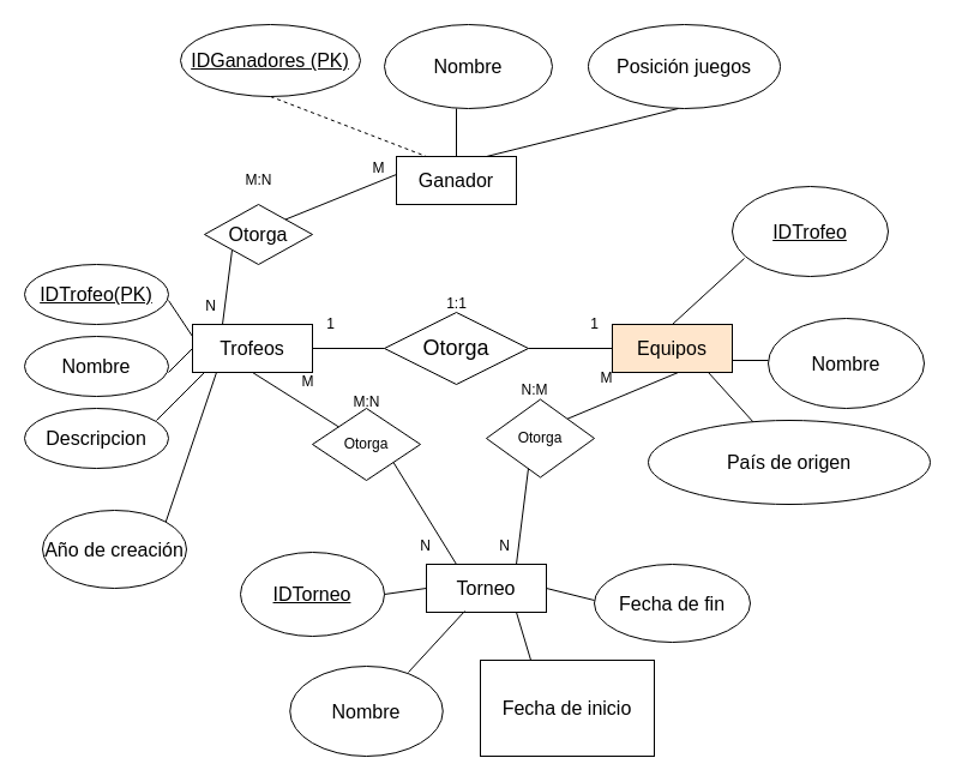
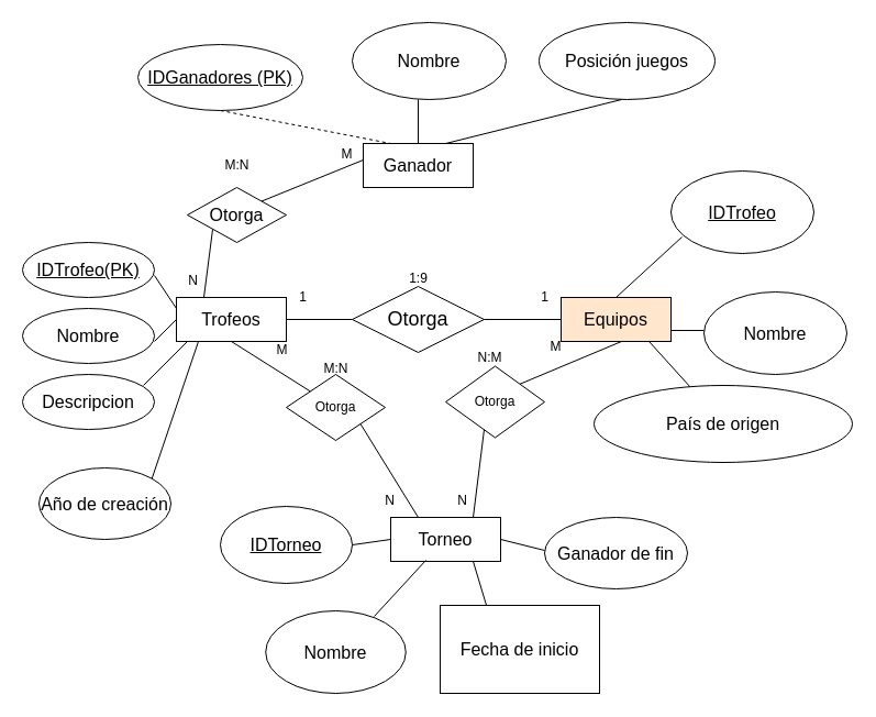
  <mxCell id="0" />
  <mxCell id="1" parent="0" />
  <mxCell id="2" value="&lt;span style=&quot;font-size: 18px;&quot;&gt;Otorga&lt;/span&gt;" style="shape=rhombus;perimeter=rhombusPerimeter;whiteSpace=wrap;html=1;align=center;" parent="1" vertex="1"><mxGeometry x="320" y="260" width="120" height="60" as="geometry" /></mxCell>
  <mxCell id="3" value="" style="line;strokeWidth=1;rotatable=0;dashed=0;labelPosition=right;align=left;verticalAlign=middle;spacingTop=0;spacingLeft=6;points=[];portConstraint=eastwest;" parent="1" vertex="1"><mxGeometry x="440" y="285" width="70" height="10" as="geometry" /></mxCell>
  <mxCell id="4" value="" style="line;strokeWidth=1;rotatable=0;dashed=0;labelPosition=right;align=left;verticalAlign=middle;spacingTop=0;spacingLeft=6;points=[];portConstraint=eastwest;" parent="1" vertex="1"><mxGeometry x="260" y="285" width="60" height="10" as="geometry" /></mxCell>
  <mxCell id="5" value="&lt;font size=&quot;3&quot;&gt;Trofeos&lt;/font&gt;" style="whiteSpace=wrap;html=1;align=center;" parent="1" vertex="1"><mxGeometry x="160" y="270" width="100" height="40" as="geometry" /></mxCell>
  <mxCell id="6" value="&lt;font size=&quot;3&quot;&gt;Equipos&lt;/font&gt;" style="whiteSpace=wrap;html=1;align=center;fillColor=#ffe6cc;" parent="1" vertex="1"><mxGeometry x="510" y="270" width="100" height="40" as="geometry" /></mxCell>
  <mxCell id="7" value="&lt;font style=&quot;font-size: 16px;&quot;&gt;Ganador&lt;/font&gt;" style="whiteSpace=wrap;html=1;align=center;" parent="1" vertex="1"><mxGeometry x="330" y="130" width="100" height="40" as="geometry" /></mxCell>
  <mxCell id="8" value="&lt;span style=&quot;font-size: 16px;&quot;&gt;Torneo&lt;/span&gt;" style="whiteSpace=wrap;html=1;align=center;" parent="1" vertex="1"><mxGeometry x="355" y="470" width="100" height="40" as="geometry" /></mxCell>
  <mxCell id="9" value="&lt;font style=&quot;font-size: 16px;&quot;&gt;Otorga&lt;/font&gt;" style="shape=rhombus;perimeter=rhombusPerimeter;whiteSpace=wrap;html=1;align=center;" parent="1" vertex="1"><mxGeometry x="170" y="170" width="90" height="50" as="geometry" /></mxCell>
  <mxCell id="10" value="Otorga" style="shape=rhombus;perimeter=rhombusPerimeter;whiteSpace=wrap;html=1;align=center;" parent="1" vertex="1"><mxGeometry x="260" y="340" width="90" height="60" as="geometry" /></mxCell>
  <mxCell id="11" value="Otorga" style="shape=rhombus;perimeter=rhombusPerimeter;whiteSpace=wrap;html=1;align=center;" parent="1" vertex="1"><mxGeometry x="405" y="332.5" width="90" height="65" as="geometry" /></mxCell>
  <mxCell id="12" value="" style="endArrow=none;html=1;rounded=0;entryX=1;entryY=0;entryDx=0;entryDy=0;" parent="1" target="9" edge="1"><mxGeometry relative="1" as="geometry"><mxPoint x="330" y="145" as="sourcePoint" /><mxPoint x="250" y="245" as="targetPoint" /></mxGeometry></mxCell>
  <mxCell id="13" value="" style="endArrow=none;html=1;rounded=0;exitX=0.25;exitY=0;exitDx=0;exitDy=0;" parent="1" source="5" edge="1"><mxGeometry relative="1" as="geometry"><mxPoint x="40" y="210" as="sourcePoint" /><mxPoint x="193" y="208" as="targetPoint" /></mxGeometry></mxCell>
  <mxCell id="14" value="" style="endArrow=none;html=1;rounded=0;" parent="1" source="10" edge="1"><mxGeometry relative="1" as="geometry"><mxPoint x="130" y="400" as="sourcePoint" /><mxPoint x="210" y="310" as="targetPoint" /></mxGeometry></mxCell>
  <mxCell id="15" value="" style="endArrow=none;html=1;rounded=0;entryX=0.25;entryY=0;entryDx=0;entryDy=0;exitX=1;exitY=1;exitDx=0;exitDy=0;" parent="1" source="10" target="8" edge="1"><mxGeometry relative="1" as="geometry"><mxPoint x="210" y="460" as="sourcePoint" /><mxPoint x="295" y="390" as="targetPoint" /></mxGeometry></mxCell>
  <mxCell id="16" value="" style="endArrow=none;html=1;rounded=0;exitX=1;exitY=0;exitDx=0;exitDy=0;" parent="1" source="11" edge="1"><mxGeometry relative="1" as="geometry"><mxPoint x="405" y="310" as="sourcePoint" /><mxPoint x="565" y="310" as="targetPoint" /></mxGeometry></mxCell>
  <mxCell id="17" value="" style="endArrow=none;html=1;rounded=0;" parent="1" edge="1"><mxGeometry relative="1" as="geometry"><mxPoint x="380" y="130" as="sourcePoint" /><mxPoint x="380" y="90" as="targetPoint" /></mxGeometry></mxCell>
- <mxCell id="18" value="&lt;font style=&quot;font-size: 16px;&quot;&gt;&lt;u&gt;IDGanadores (PK)&lt;/u&gt;&lt;/font&gt;" style="ellipse;whiteSpace=wrap;html=1;align=center;" parent="1" vertex="1"><mxGeometry x="150" width="150" height="60" as="geometry" y="20" /></mxCell>
+ <mxCell id="18" value="&lt;font style=&quot;font-size: 16px;&quot;&gt;&lt;u&gt;IDGanadores (PK)&lt;/u&gt;&lt;/font&gt;" style="ellipse;whiteSpace=wrap;html=1;align=center;" parent="1" vertex="1"><mxGeometry x="125" y="40" width="150" height="60" as="geometry" /></mxCell>
  <mxCell id="19" value="&lt;font style=&quot;font-size: 16px;&quot;&gt;Nombre&lt;/font&gt;" style="ellipse;whiteSpace=wrap;html=1;align=center;" parent="1" vertex="1"><mxGeometry x="320" width="140" height="70" as="geometry" y="20" /></mxCell>
  <mxCell id="20" value="" style="endArrow=none;html=1;rounded=0;entryX=0.25;entryY=0;entryDx=0;entryDy=0;exitX=0.5;exitY=1;exitDx=0;exitDy=0;dashed=1;" parent="1" source="18" target="7" edge="1"><mxGeometry relative="1" as="geometry"><mxPoint x="210" y="80" as="sourcePoint" /><mxPoint x="370" y="80" as="targetPoint" /></mxGeometry></mxCell>
  <mxCell id="21" value="&lt;font style=&quot;font-size: 16px;&quot;&gt;Posición juegos&lt;/font&gt;" style="ellipse;whiteSpace=wrap;html=1;align=center;" parent="1" vertex="1"><mxGeometry x="490" width="160" height="70" as="geometry" y="20" /></mxCell>
  <mxCell id="22" value="" style="endArrow=none;html=1;rounded=0;" parent="1" edge="1"><mxGeometry relative="1" as="geometry"><mxPoint x="405" y="130" as="sourcePoint" /><mxPoint x="565" y="90" as="targetPoint" /></mxGeometry></mxCell>
  <mxCell id="23" value="&lt;font style=&quot;font-size: 16px;&quot;&gt;&lt;u&gt;IDTrofeo(PK)&lt;/u&gt;&lt;/font&gt;" style="ellipse;whiteSpace=wrap;html=1;align=center;" parent="1" vertex="1"><mxGeometry x="20" y="220" width="120" height="50" as="geometry" /></mxCell>
  <mxCell id="24" value="&lt;font style=&quot;font-size: 16px;&quot;&gt;Descripcion&lt;/font&gt;" style="ellipse;whiteSpace=wrap;html=1;align=center;" parent="1" vertex="1"><mxGeometry x="20" y="340" width="120" height="50" as="geometry" /></mxCell>
  <mxCell id="25" value="&lt;font style=&quot;font-size: 16px;&quot;&gt;Nombre&lt;/font&gt;" style="ellipse;whiteSpace=wrap;html=1;align=center;" parent="1" vertex="1"><mxGeometry x="20" y="280" width="120" height="50" as="geometry" /></mxCell>
  <mxCell id="26" value="&lt;span style=&quot;font-size: 16px;&quot;&gt;Año de creación&lt;/span&gt;" style="ellipse;whiteSpace=wrap;html=1;align=center;" parent="1" vertex="1"><mxGeometry x="35" y="425" width="120" height="65" as="geometry" /></mxCell>
  <mxCell id="27" value="" style="endArrow=none;html=1;rounded=0;entryX=0;entryY=0.25;entryDx=0;entryDy=0;" parent="1" target="5" edge="1"><mxGeometry relative="1" as="geometry"><mxPoint x="140" y="250" as="sourcePoint" /><mxPoint x="295" y="244.29" as="targetPoint" /></mxGeometry></mxCell>
  <mxCell id="28" value="&lt;font style=&quot;font-size: 16px;&quot;&gt;Nombre&lt;/font&gt;" style="ellipse;whiteSpace=wrap;html=1;" vertex="1" parent="1"><mxGeometry x="241.25" y="555" width="127.5" height="75" as="geometry" /></mxCell>
  <mxCell id="29" value="" style="endArrow=none;html=1;rounded=0;" edge="1" parent="1"><mxGeometry width="50" height="50" relative="1" as="geometry"><mxPoint x="140" y="310" as="sourcePoint" /><mxPoint x="160" y="290" as="targetPoint" /></mxGeometry></mxCell>
  <mxCell id="30" value="" style="endArrow=none;html=1;rounded=0;" edge="1" parent="1"><mxGeometry width="50" height="50" relative="1" as="geometry"><mxPoint x="130" y="350" as="sourcePoint" /><mxPoint x="170" y="310" as="targetPoint" /></mxGeometry></mxCell>
  <mxCell id="31" value="" style="endArrow=none;html=1;rounded=0;exitX=1;exitY=0;exitDx=0;exitDy=0;" edge="1" parent="1" source="26"><mxGeometry width="50" height="50" relative="1" as="geometry"><mxPoint x="130" y="360" as="sourcePoint" /><mxPoint x="180" y="310" as="targetPoint" /></mxGeometry></mxCell>
- <mxCell id="32" value="&lt;font style=&quot;font-size: 16px;&quot;&gt;Fecha de fin&lt;/font&gt;" style="ellipse;whiteSpace=wrap;html=1;" vertex="1" parent="1"><mxGeometry x="495" y="470" width="130" height="65" as="geometry" /></mxCell>
+ <mxCell id="32" value="&lt;font style=&quot;font-size: 16px;&quot;&gt;Ganador de fin&lt;/font&gt;" style="ellipse;whiteSpace=wrap;html=1;" vertex="1" parent="1"><mxGeometry x="495" y="470" width="130" height="65" as="geometry" /></mxCell>
  <mxCell id="33" value="&lt;font size=&quot;1&quot;&gt;&lt;u style=&quot;font-size: 16px;&quot;&gt;IDTorneo&lt;/u&gt;&lt;/font&gt;" style="ellipse;whiteSpace=wrap;html=1;" vertex="1" parent="1"><mxGeometry x="200" y="460" width="120" height="70" as="geometry" /></mxCell>
  <mxCell id="34" value="&lt;font style=&quot;font-size: 16px;&quot;&gt;Fecha de inicio&lt;/font&gt;" style="whiteSpace=wrap;html=1;rounded=0;" vertex="1" parent="1"><mxGeometry x="400" y="550" width="145" height="80" as="geometry" /></mxCell>
  <mxCell id="35" value="" style="endArrow=none;html=1;rounded=0;exitX=0.29;exitY=0;exitDx=0;exitDy=0;exitPerimeter=0;" edge="1" parent="1" source="34"><mxGeometry width="50" height="50" relative="1" as="geometry"><mxPoint x="380" y="560" as="sourcePoint" /><mxPoint x="430" y="510" as="targetPoint" /></mxGeometry></mxCell>
  <mxCell id="36" value="" style="endArrow=none;html=1;rounded=0;entryX=0.32;entryY=0.975;entryDx=0;entryDy=0;entryPerimeter=0;" edge="1" parent="1" target="8"><mxGeometry width="50" height="50" relative="1" as="geometry"><mxPoint x="340" y="560" as="sourcePoint" /><mxPoint x="380" y="520" as="targetPoint" /><Array as="points" /></mxGeometry></mxCell>
  <mxCell id="37" value="" style="endArrow=none;html=1;rounded=0;exitX=1;exitY=0.5;exitDx=0;exitDy=0;" edge="1" parent="1" source="8"><mxGeometry width="50" height="50" relative="1" as="geometry"><mxPoint x="445" y="550" as="sourcePoint" /><mxPoint x="495" y="500" as="targetPoint" /></mxGeometry></mxCell>
  <mxCell id="38" value="" style="endArrow=none;html=1;rounded=0;exitX=1;exitY=0.5;exitDx=0;exitDy=0;" edge="1" parent="1" source="33"><mxGeometry width="50" height="50" relative="1" as="geometry"><mxPoint x="305" y="540" as="sourcePoint" /><mxPoint x="355" y="490" as="targetPoint" /></mxGeometry></mxCell>
  <mxCell id="39" value="&lt;u&gt;&lt;font style=&quot;font-size: 16px;&quot;&gt;IDTrofeo&lt;/font&gt;&lt;/u&gt;" style="ellipse;whiteSpace=wrap;html=1;" vertex="1" parent="1"><mxGeometry x="610" y="155" width="130" height="75" as="geometry" /></mxCell>
  <mxCell id="40" value="&lt;font style=&quot;font-size: 16px;&quot;&gt;Nombre&lt;/font&gt;" style="ellipse;whiteSpace=wrap;html=1;" vertex="1" parent="1"><mxGeometry x="640" y="265" width="130" height="75" as="geometry" /></mxCell>
  <mxCell id="41" value="&lt;font style=&quot;font-size: 16px;&quot;&gt;País de origen&lt;/font&gt;" style="ellipse;whiteSpace=wrap;html=1;" vertex="1" parent="1"><mxGeometry x="540" y="350" width="235" height="70" as="geometry" /></mxCell>
  <mxCell id="42" value="" style="endArrow=none;html=1;rounded=0;exitX=0.5;exitY=0;exitDx=0;exitDy=0;" edge="1" parent="1" source="6"><mxGeometry width="50" height="50" relative="1" as="geometry"><mxPoint x="570" y="265" as="sourcePoint" /><mxPoint x="620" y="215" as="targetPoint" /></mxGeometry></mxCell>
  <mxCell id="43" value="" style="endArrow=none;html=1;rounded=0;exitX=1;exitY=0.75;exitDx=0;exitDy=0;" edge="1" parent="1" source="6"><mxGeometry width="50" height="50" relative="1" as="geometry"><mxPoint x="590" y="350" as="sourcePoint" /><mxPoint x="640" y="300" as="targetPoint" /><Array as="points" /></mxGeometry></mxCell>
  <mxCell id="44" value="" style="endArrow=none;html=1;rounded=0;" edge="1" parent="1" source="41"><mxGeometry width="50" height="50" relative="1" as="geometry"><mxPoint x="540" y="360" as="sourcePoint" /><mxPoint x="590" y="310" as="targetPoint" /></mxGeometry></mxCell>
- <mxCell id="45" value="1:1" style="text;html=1;align=center;verticalAlign=middle;resizable=0;points=[];autosize=1;strokeColor=none;fillColor=none;" vertex="1" parent="1"><mxGeometry x="360" y="238" width="40" height="30" as="geometry" /></mxCell>
+ <mxCell id="45" value="1:9" style="text;html=1;align=center;verticalAlign=middle;resizable=0;points=[];autosize=1;strokeColor=none;fillColor=none;" vertex="1" parent="1"><mxGeometry x="360" y="238" width="40" height="30" as="geometry" /></mxCell>
  <mxCell id="46" value="1" style="text;html=1;align=center;verticalAlign=middle;resizable=0;points=[];autosize=1;strokeColor=none;fillColor=none;" vertex="1" parent="1"><mxGeometry x="480" y="255" width="30" height="30" as="geometry" /></mxCell>
  <mxCell id="47" value="1" style="text;html=1;align=center;verticalAlign=middle;resizable=0;points=[];autosize=1;strokeColor=none;fillColor=none;" vertex="1" parent="1"><mxGeometry x="260" y="255" width="30" height="30" as="geometry" /></mxCell>
  <mxCell id="48" value="M" style="text;html=1;align=center;verticalAlign=middle;resizable=0;points=[];autosize=1;strokeColor=none;fillColor=none;" vertex="1" parent="1"><mxGeometry x="490" y="300" width="30" height="30" as="geometry" /></mxCell>
  <mxCell id="49" value="N:M" style="text;html=1;align=center;verticalAlign=middle;resizable=0;points=[];autosize=1;strokeColor=none;fillColor=none;" vertex="1" parent="1"><mxGeometry x="420" y="310" width="50" height="30" as="geometry" /></mxCell>
  <mxCell id="50" value="N" style="text;html=1;align=center;verticalAlign=middle;resizable=0;points=[];autosize=1;strokeColor=none;fillColor=none;" vertex="1" parent="1"><mxGeometry x="405" y="440" width="30" height="30" as="geometry" /></mxCell>
  <mxCell id="51" value="" style="endArrow=none;html=1;rounded=0;exitX=0.75;exitY=0;exitDx=0;exitDy=0;" edge="1" parent="1" source="8"><mxGeometry width="50" height="50" relative="1" as="geometry"><mxPoint x="380" y="450" as="sourcePoint" /><mxPoint x="440" y="390" as="targetPoint" /></mxGeometry></mxCell>
  <mxCell id="52" value="N" style="text;html=1;align=center;verticalAlign=middle;resizable=0;points=[];autosize=1;strokeColor=none;fillColor=none;" vertex="1" parent="1"><mxGeometry x="338.75" y="440" width="30" height="30" as="geometry" /></mxCell>
  <mxCell id="53" value="M" style="text;html=1;align=center;verticalAlign=middle;resizable=0;points=[];autosize=1;strokeColor=none;fillColor=none;" vertex="1" parent="1"><mxGeometry x="241.25" y="302.5" width="30" height="30" as="geometry" /></mxCell>
  <mxCell id="54" value="M:N" style="text;html=1;align=center;verticalAlign=middle;resizable=0;points=[];autosize=1;strokeColor=none;fillColor=none;" vertex="1" parent="1"><mxGeometry x="280" y="320" width="50" height="30" as="geometry" /></mxCell>
  <mxCell id="55" value="N" style="text;html=1;align=center;verticalAlign=middle;resizable=0;points=[];autosize=1;strokeColor=none;fillColor=none;" vertex="1" parent="1"><mxGeometry x="160" y="240" width="30" height="30" as="geometry" /></mxCell>
  <mxCell id="56" value="M" style="text;html=1;align=center;verticalAlign=middle;resizable=0;points=[];autosize=1;strokeColor=none;fillColor=none;" vertex="1" parent="1"><mxGeometry x="300" y="125" width="30" height="30" as="geometry" /></mxCell>
  <mxCell id="57" value="M:N" style="text;html=1;align=center;verticalAlign=middle;resizable=0;points=[];autosize=1;strokeColor=none;fillColor=none;" vertex="1" parent="1"><mxGeometry x="190" y="135" width="50" height="30" as="geometry" /></mxCell>
